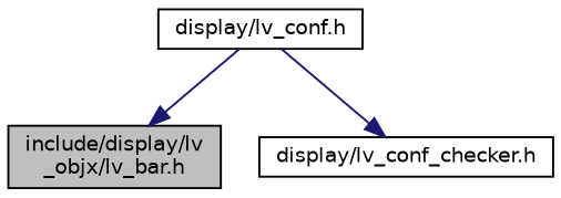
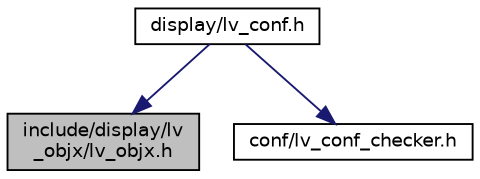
  digraph {
    node [color=black fillcolor=white fontname=Helvetica fontsize=10 shape=record style=filled]
    edge [color=midnightblue fontname=Helvetica fontsize=10 labelfontname=Helvetica labelfontsize=10 style=solid]
-   n1 [fillcolor=grey75 fontcolor=black height=0.2 label="include/display/lv\l_objx/lv_bar.h" width=0.4]
+   n1 [fillcolor=grey75 fontcolor=black height=0.2 label="include/display/lv\l_objx/lv_objx.h" width=0.4]
    n2 [height=0.2 label="display/lv_conf.h" width=0.4]
-   n3 [height=0.2 label="display/lv_conf_checker.h" width=0.4]
+   n3 [height=0.2 label="conf/lv_conf_checker.h" width=0.4]
    n2 -> n1
    n2 -> n3
  }
